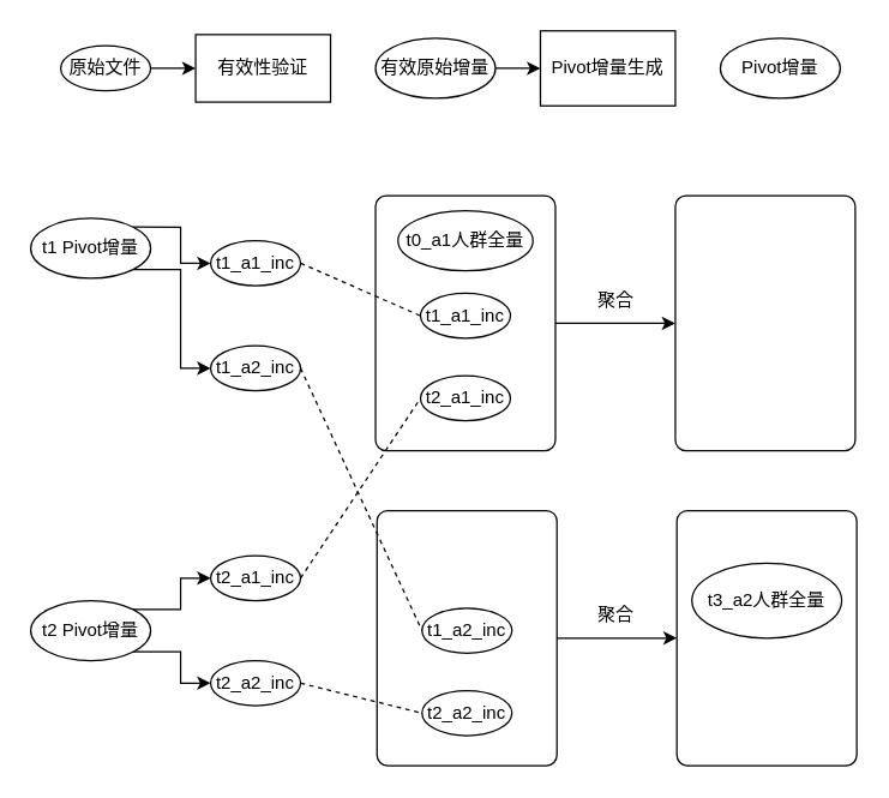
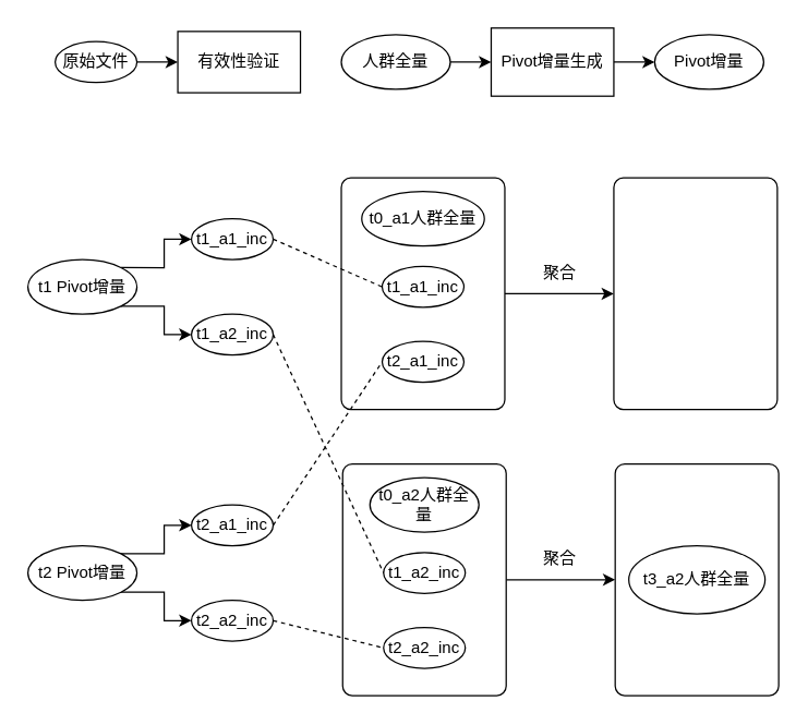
  <mxCell id="0" />
  <mxCell id="1" parent="0" />
+ <mxCell id="2" value="" style="edgeStyle=orthogonalEdgeStyle;rounded=0;orthogonalLoop=1;jettySize=auto;html=1;" edge="1" parent="1" source="3" target="9"><mxGeometry relative="1" as="geometry" /></mxCell>
  <mxCell id="3" value="Pivot增量生成" style="rounded=0;whiteSpace=wrap;html=1;" vertex="1" parent="1"><mxGeometry x="360" y="20" width="90" height="50" as="geometry" /></mxCell>
  <mxCell id="4" value="" style="edgeStyle=orthogonalEdgeStyle;rounded=0;orthogonalLoop=1;jettySize=auto;html=1;" edge="1" parent="1" source="5" target="6"><mxGeometry relative="1" as="geometry" /></mxCell>
  <mxCell id="5" value="原始文件" style="ellipse;whiteSpace=wrap;html=1;" vertex="1" parent="1"><mxGeometry x="40" y="30" width="60" height="30" as="geometry" /></mxCell>
  <mxCell id="6" value="有效性验证" style="rounded=0;whiteSpace=wrap;html=1;" vertex="1" parent="1"><mxGeometry x="130" y="22.5" width="90" height="45" as="geometry" /></mxCell>
  <mxCell id="7" value="" style="edgeStyle=orthogonalEdgeStyle;rounded=0;orthogonalLoop=1;jettySize=auto;html=1;" edge="1" parent="1" source="8" target="3"><mxGeometry relative="1" as="geometry" /></mxCell>
- <mxCell id="8" value="有效原始增量" style="ellipse;whiteSpace=wrap;html=1;" vertex="1" parent="1"><mxGeometry x="250" y="25" width="80" height="40" as="geometry" /></mxCell>
+ <mxCell id="8" value="人群全量" style="ellipse;whiteSpace=wrap;html=1;" vertex="1" parent="1"><mxGeometry x="250" y="25" width="80" height="40" as="geometry" /></mxCell>
  <mxCell id="9" value="Pivot增量" style="ellipse;whiteSpace=wrap;html=1;" vertex="1" parent="1"><mxGeometry x="480" y="25" width="80" height="40" as="geometry" /></mxCell>
  <mxCell id="10" style="edgeStyle=orthogonalEdgeStyle;rounded=0;orthogonalLoop=1;jettySize=auto;html=1;exitX=1;exitY=0;exitDx=0;exitDy=0;entryX=0;entryY=0.5;entryDx=0;entryDy=0;" edge="1" parent="1" source="12" target="16"><mxGeometry relative="1" as="geometry"><mxPoint x="140" y="150" as="targetPoint" /></mxGeometry></mxCell>
  <mxCell id="11" style="edgeStyle=orthogonalEdgeStyle;rounded=0;orthogonalLoop=1;jettySize=auto;html=1;exitX=1;exitY=1;exitDx=0;exitDy=0;entryX=0;entryY=0.5;entryDx=0;entryDy=0;" edge="1" parent="1" source="12" target="17"><mxGeometry relative="1" as="geometry"><mxPoint x="140" y="270" as="targetPoint" /></mxGeometry></mxCell>
- <mxCell id="12" value="t1 Pivot增量" style="ellipse;whiteSpace=wrap;html=1;" vertex="1" parent="1"><mxGeometry x="20" y="145" width="80" height="40" as="geometry" /></mxCell>
+ <mxCell id="12" value="t1 Pivot增量" style="ellipse;whiteSpace=wrap;html=1;" vertex="1" parent="1"><mxGeometry x="20" y="190" width="80" height="40" as="geometry" /></mxCell>
  <mxCell id="13" value="" style="edgeStyle=orthogonalEdgeStyle;rounded=0;orthogonalLoop=1;jettySize=auto;html=1;" edge="1" parent="1" source="14" target="34"><mxGeometry relative="1" as="geometry" /></mxCell>
  <mxCell id="14" value="" style="rounded=1;whiteSpace=wrap;html=1;absoluteArcSize=1;arcSize=14;strokeWidth=1;" vertex="1" parent="1"><mxGeometry x="250" y="130" width="120" height="170" as="geometry" /></mxCell>
  <mxCell id="15" value="t0_a1人群全量" style="ellipse;whiteSpace=wrap;html=1;" vertex="1" parent="1"><mxGeometry x="265" y="140" width="90" height="40" as="geometry" /></mxCell>
  <mxCell id="16" value="t1_a1_inc" style="ellipse;whiteSpace=wrap;html=1;" vertex="1" parent="1"><mxGeometry x="140" y="160" width="60" height="30" as="geometry" /></mxCell>
  <mxCell id="17" value="t1_a2_inc" style="ellipse;whiteSpace=wrap;html=1;" vertex="1" parent="1"><mxGeometry x="140" y="230" width="60" height="30" as="geometry" /></mxCell>
  <mxCell id="18" value="t1_a1_inc" style="ellipse;whiteSpace=wrap;html=1;" vertex="1" parent="1"><mxGeometry x="280" y="195" width="60" height="30" as="geometry" /></mxCell>
  <mxCell id="19" value="" style="edgeStyle=orthogonalEdgeStyle;rounded=0;orthogonalLoop=1;jettySize=auto;html=1;" edge="1" parent="1" source="20" target="36"><mxGeometry relative="1" as="geometry" /></mxCell>
  <mxCell id="20" value="" style="rounded=1;whiteSpace=wrap;html=1;absoluteArcSize=1;arcSize=14;strokeWidth=1;" vertex="1" parent="1"><mxGeometry x="251" y="340" width="120" height="170" as="geometry" /></mxCell>
+ <mxCell id="21" value="t0_a2人群全量" style="ellipse;whiteSpace=wrap;html=1;" vertex="1" parent="1"><mxGeometry x="271" y="350" width="80" height="40" as="geometry" /></mxCell>
  <mxCell id="22" value="t1_a2_inc" style="ellipse;whiteSpace=wrap;html=1;" vertex="1" parent="1"><mxGeometry x="281" y="405" width="60" height="30" as="geometry" /></mxCell>
  <mxCell id="23" style="edgeStyle=orthogonalEdgeStyle;rounded=0;orthogonalLoop=1;jettySize=auto;html=1;exitX=1;exitY=0;exitDx=0;exitDy=0;entryX=0;entryY=0.5;entryDx=0;entryDy=0;" edge="1" parent="1" source="25" target="26"><mxGeometry relative="1" as="geometry"><mxPoint x="140" y="360" as="targetPoint" /></mxGeometry></mxCell>
  <mxCell id="24" style="edgeStyle=orthogonalEdgeStyle;rounded=0;orthogonalLoop=1;jettySize=auto;html=1;exitX=1;exitY=1;exitDx=0;exitDy=0;entryX=0;entryY=0.5;entryDx=0;entryDy=0;" edge="1" parent="1" source="25" target="27"><mxGeometry relative="1" as="geometry"><mxPoint x="140" y="480" as="targetPoint" /></mxGeometry></mxCell>
  <mxCell id="25" value="t2 Pivot增量" style="ellipse;whiteSpace=wrap;html=1;" vertex="1" parent="1"><mxGeometry x="20" y="400" width="80" height="40" as="geometry" /></mxCell>
  <mxCell id="26" value="t2_a1_inc" style="ellipse;whiteSpace=wrap;html=1;" vertex="1" parent="1"><mxGeometry x="140" y="370" width="60" height="30" as="geometry" /></mxCell>
  <mxCell id="27" value="t2_a2_inc" style="ellipse;whiteSpace=wrap;html=1;" vertex="1" parent="1"><mxGeometry x="140" y="440" width="60" height="30" as="geometry" /></mxCell>
  <mxCell id="28" value="" style="endArrow=none;dashed=1;html=1;exitX=1;exitY=0.5;exitDx=0;exitDy=0;entryX=0;entryY=0.5;entryDx=0;entryDy=0;" edge="1" parent="1" source="16" target="18"><mxGeometry width="50" height="50" relative="1" as="geometry"><mxPoint x="290" y="280" as="sourcePoint" /><mxPoint x="340" y="230" as="targetPoint" /></mxGeometry></mxCell>
  <mxCell id="29" value="t2_a1_inc" style="ellipse;whiteSpace=wrap;html=1;" vertex="1" parent="1"><mxGeometry x="280" y="250" width="60" height="30" as="geometry" /></mxCell>
  <mxCell id="30" value="" style="endArrow=none;dashed=1;html=1;exitX=1;exitY=0.5;exitDx=0;exitDy=0;entryX=0;entryY=0.5;entryDx=0;entryDy=0;" edge="1" parent="1" source="26" target="29"><mxGeometry width="50" height="50" relative="1" as="geometry"><mxPoint x="290" y="280" as="sourcePoint" /><mxPoint x="340" y="230" as="targetPoint" /></mxGeometry></mxCell>
  <mxCell id="31" value="" style="endArrow=none;dashed=1;html=1;exitX=1;exitY=0.5;exitDx=0;exitDy=0;entryX=0;entryY=0.5;entryDx=0;entryDy=0;" edge="1" parent="1" source="17" target="22"><mxGeometry width="50" height="50" relative="1" as="geometry"><mxPoint x="210" y="185" as="sourcePoint" /><mxPoint x="290" y="220" as="targetPoint" /></mxGeometry></mxCell>
  <mxCell id="32" value="t2_a2_inc" style="ellipse;whiteSpace=wrap;html=1;" vertex="1" parent="1"><mxGeometry x="281" y="460" width="60" height="30" as="geometry" /></mxCell>
  <mxCell id="33" value="" style="endArrow=none;dashed=1;html=1;exitX=1;exitY=0.5;exitDx=0;exitDy=0;entryX=0;entryY=0.5;entryDx=0;entryDy=0;" edge="1" parent="1" source="27" target="32"><mxGeometry width="50" height="50" relative="1" as="geometry"><mxPoint x="210" y="395" as="sourcePoint" /><mxPoint x="290" y="275" as="targetPoint" /></mxGeometry></mxCell>
  <mxCell id="34" value="" style="rounded=1;whiteSpace=wrap;html=1;absoluteArcSize=1;arcSize=14;strokeWidth=1;" vertex="1" parent="1"><mxGeometry x="450" y="130" width="120" height="170" as="geometry" /></mxCell>
  <mxCell id="35" value="聚合" style="text;html=1;align=center;verticalAlign=middle;resizable=0;points=[];autosize=1;" vertex="1" parent="1"><mxGeometry x="390" y="190" width="40" height="20" as="geometry" /></mxCell>
  <mxCell id="36" value="" style="rounded=1;whiteSpace=wrap;html=1;absoluteArcSize=1;arcSize=14;strokeWidth=1;" vertex="1" parent="1"><mxGeometry x="451" y="340" width="120" height="170" as="geometry" /></mxCell>
  <mxCell id="37" value="聚合" style="text;html=1;align=center;verticalAlign=middle;resizable=0;points=[];autosize=1;" vertex="1" parent="1"><mxGeometry x="390" y="400" width="40" height="20" as="geometry" /></mxCell>
- <mxCell id="38" value="t3_a2人群全量" style="ellipse;whiteSpace=wrap;html=1;" vertex="1" parent="1"><mxGeometry x="461" y="375" width="100" height="50" as="geometry" /></mxCell>
+ <mxCell id="38" value="t3_a2人群全量" style="ellipse;whiteSpace=wrap;html=1;" vertex="1" parent="1"><mxGeometry x="461" y="400" width="100" height="50" as="geometry" /></mxCell>
